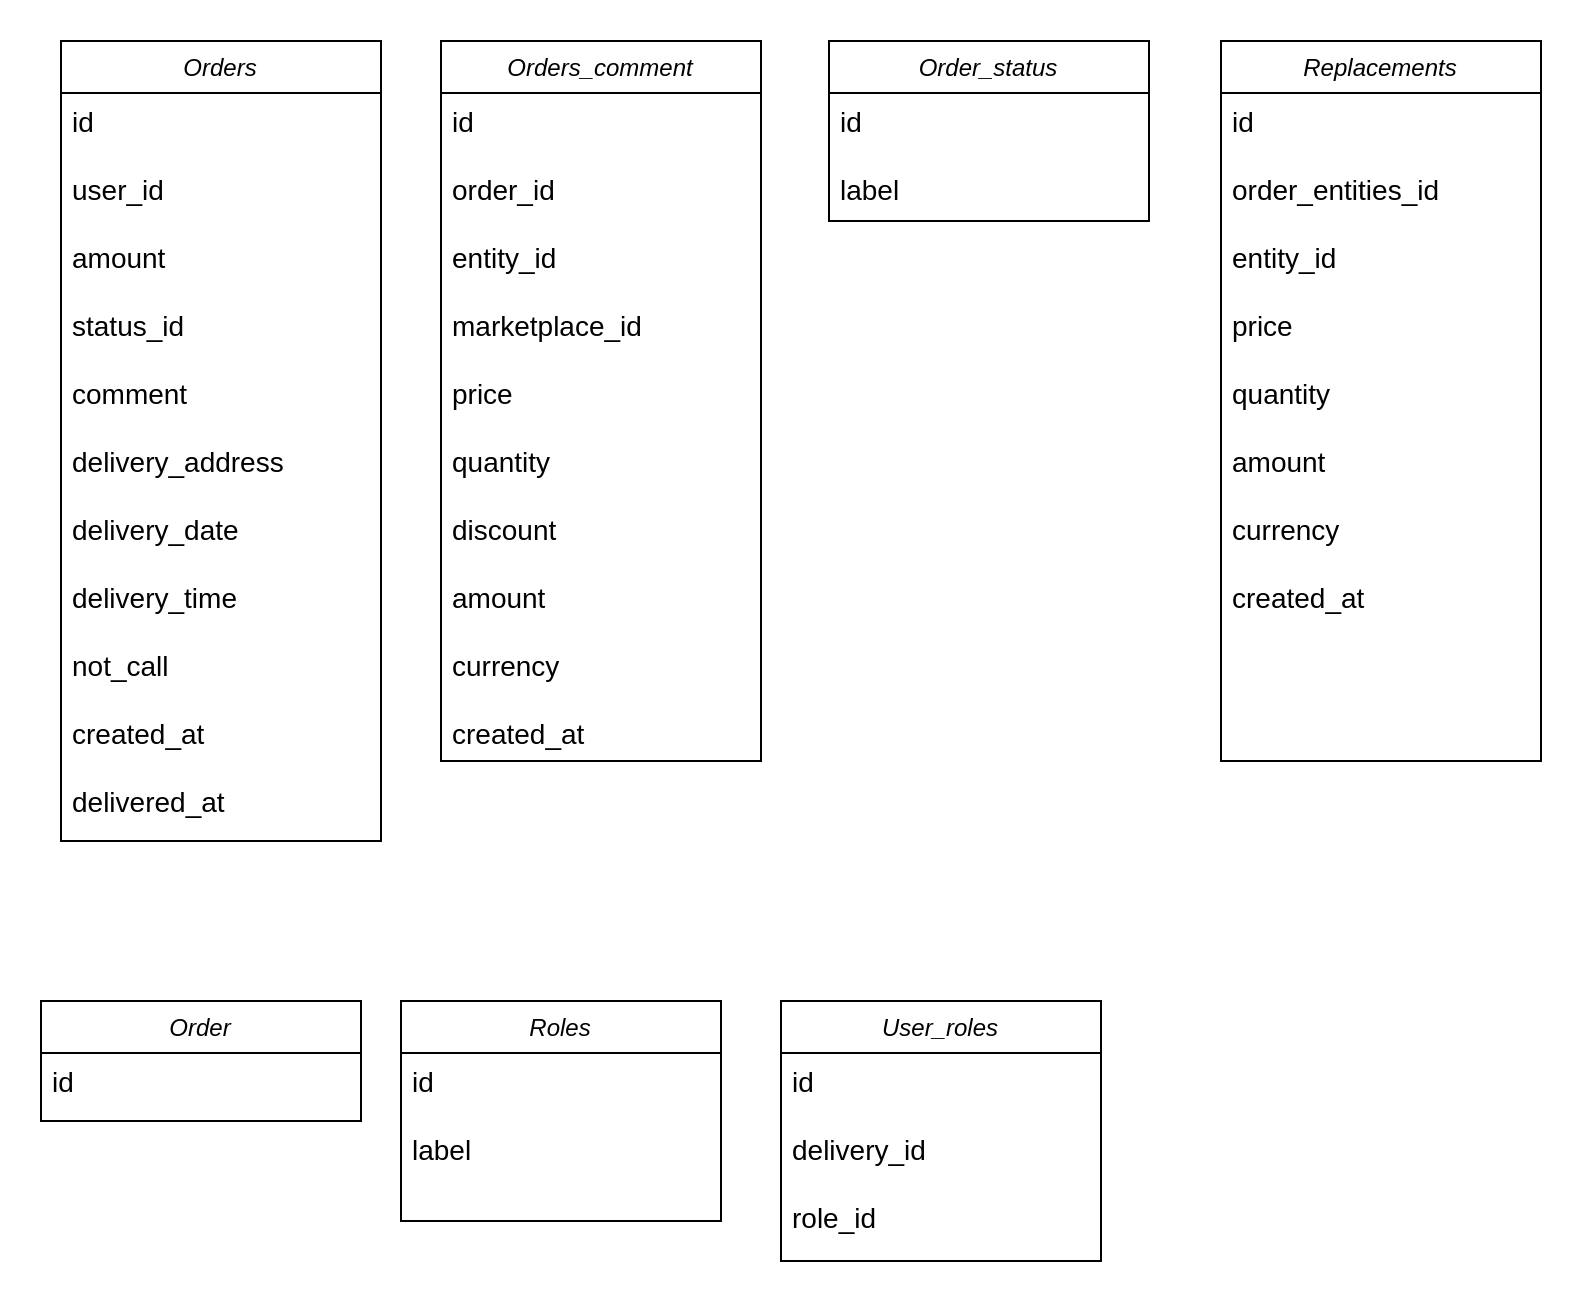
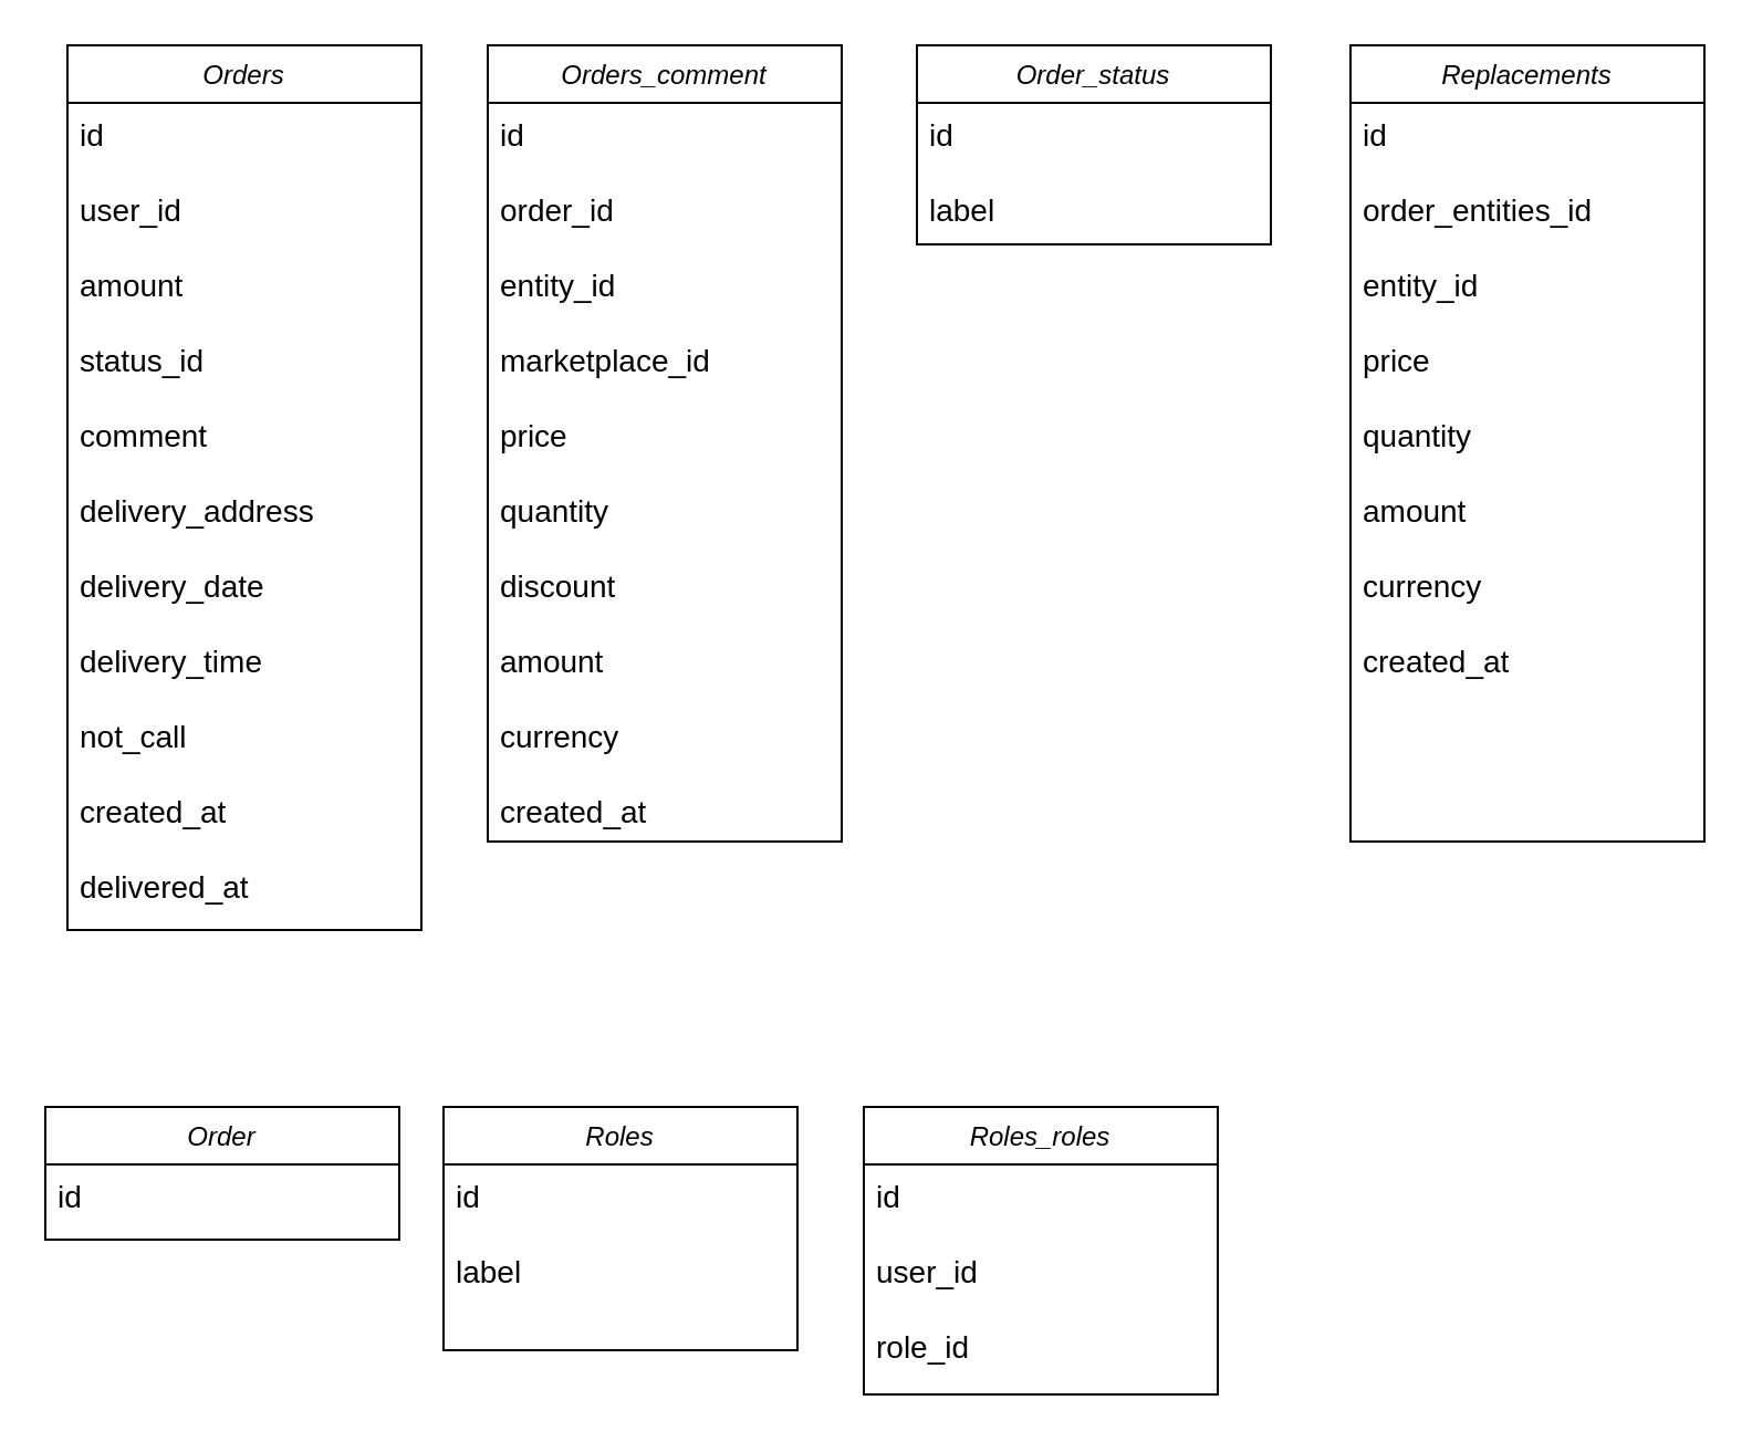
  <mxCell id="0" />
  <mxCell id="1" parent="0" />
  <mxCell id="2" value="Orders" style="swimlane;fontStyle=2;align=center;verticalAlign=top;childLayout=stackLayout;horizontal=1;startSize=26;horizontalStack=0;resizeParent=1;resizeLast=0;collapsible=1;marginBottom=0;rounded=0;shadow=0;strokeWidth=1;" parent="1" vertex="1"><mxGeometry x="30" y="20" width="160" height="400" as="geometry"><mxRectangle x="100" y="120" width="160" height="26" as="alternateBounds" /></mxGeometry></mxCell>
  <mxCell id="3" value="id&#10;&#10;user_id&#10;&#10;amount&#10;&#10;status_id&#10;&#10;comment&#10;&#10;delivery_address&#10;&#10;delivery_date&#10;&#10;delivery_time&#10;&#10;not_call&#10;&#10;created_at &#10;&#10;delivered_at&#10; " style="text;align=left;verticalAlign=top;spacingLeft=4;spacingRight=4;overflow=hidden;rotatable=0;points=[[0,0.5],[1,0.5]];portConstraint=eastwest;rounded=0;shadow=0;html=0;fontSize=14;fontStyle=0" parent="2" vertex="1"><mxGeometry y="26" width="160" height="374" as="geometry" /></mxCell>
  <mxCell id="4" value="Orders_comment" style="swimlane;fontStyle=2;align=center;verticalAlign=top;childLayout=stackLayout;horizontal=1;startSize=26;horizontalStack=0;resizeParent=1;resizeLast=0;collapsible=1;marginBottom=0;rounded=0;shadow=0;strokeWidth=1;" vertex="1" parent="1"><mxGeometry x="220" y="20" width="160" height="360" as="geometry"><mxRectangle x="100" y="120" width="160" height="26" as="alternateBounds" /></mxGeometry></mxCell>
  <mxCell id="5" value="id&#10;&#10;order_id&#10;&#10;entity_id&#10;&#10;marketplace_id &#10;&#10;price   &#10;&#10;quantity &#10;&#10;discount&#10;&#10;amount &#10;&#10;currency  &#10;&#10;created_at   " style="text;align=left;verticalAlign=top;spacingLeft=4;spacingRight=4;overflow=hidden;rotatable=0;points=[[0,0.5],[1,0.5]];portConstraint=eastwest;rounded=0;shadow=0;html=0;fontSize=14;fontStyle=0" vertex="1" parent="4"><mxGeometry y="26" width="160" height="334" as="geometry" /></mxCell>
  <mxCell id="6" value="Order_status" style="swimlane;fontStyle=2;align=center;verticalAlign=top;childLayout=stackLayout;horizontal=1;startSize=26;horizontalStack=0;resizeParent=1;resizeLast=0;collapsible=1;marginBottom=0;rounded=0;shadow=0;strokeWidth=1;" vertex="1" parent="1"><mxGeometry x="414" y="20" width="160" height="90" as="geometry"><mxRectangle x="100" y="120" width="160" height="26" as="alternateBounds" /></mxGeometry></mxCell>
  <mxCell id="7" value="id&#10;&#10;label " style="text;align=left;verticalAlign=top;spacingLeft=4;spacingRight=4;overflow=hidden;rotatable=0;points=[[0,0.5],[1,0.5]];portConstraint=eastwest;rounded=0;shadow=0;html=0;fontSize=14;fontStyle=0" vertex="1" parent="6"><mxGeometry y="26" width="160" height="64" as="geometry" /></mxCell>
  <mxCell id="8" value="Order" style="swimlane;fontStyle=2;align=center;verticalAlign=top;childLayout=stackLayout;horizontal=1;startSize=26;horizontalStack=0;resizeParent=1;resizeLast=0;collapsible=1;marginBottom=0;rounded=0;shadow=0;strokeWidth=1;" vertex="1" parent="1"><mxGeometry x="20" y="500" width="160" height="60" as="geometry"><mxRectangle x="100" y="120" width="160" height="26" as="alternateBounds" /></mxGeometry></mxCell>
  <mxCell id="9" value="id" style="text;align=left;verticalAlign=top;spacingLeft=4;spacingRight=4;overflow=hidden;rotatable=0;points=[[0,0.5],[1,0.5]];portConstraint=eastwest;rounded=0;shadow=0;html=0;fontSize=14;fontStyle=0" vertex="1" parent="8"><mxGeometry y="26" width="160" height="30" as="geometry" /></mxCell>
  <mxCell id="10" value="Roles" style="swimlane;fontStyle=2;align=center;verticalAlign=top;childLayout=stackLayout;horizontal=1;startSize=26;horizontalStack=0;resizeParent=1;resizeLast=0;collapsible=1;marginBottom=0;rounded=0;shadow=0;strokeWidth=1;" vertex="1" parent="1"><mxGeometry x="200" y="500" width="160" height="110" as="geometry"><mxRectangle x="100" y="120" width="160" height="26" as="alternateBounds" /></mxGeometry></mxCell>
  <mxCell id="11" value="id&#10;&#10;label" style="text;align=left;verticalAlign=top;spacingLeft=4;spacingRight=4;overflow=hidden;rotatable=0;points=[[0,0.5],[1,0.5]];portConstraint=eastwest;rounded=0;shadow=0;html=0;fontSize=14;fontStyle=0" vertex="1" parent="10"><mxGeometry y="26" width="160" height="74" as="geometry" /></mxCell>
- <mxCell id="12" value="User_roles" style="swimlane;fontStyle=2;align=center;verticalAlign=top;childLayout=stackLayout;horizontal=1;startSize=26;horizontalStack=0;resizeParent=1;resizeLast=0;collapsible=1;marginBottom=0;rounded=0;shadow=0;strokeWidth=1;" vertex="1" parent="1"><mxGeometry x="390" y="500" width="160" height="130" as="geometry"><mxRectangle x="100" y="120" width="160" height="26" as="alternateBounds" /></mxGeometry></mxCell>
- <mxCell id="13" value="id&#10;&#10;delivery_id&#10;&#10;role_id" style="text;align=left;verticalAlign=top;spacingLeft=4;spacingRight=4;overflow=hidden;rotatable=0;points=[[0,0.5],[1,0.5]];portConstraint=eastwest;rounded=0;shadow=0;html=0;fontSize=14;fontStyle=0" vertex="1" parent="12"><mxGeometry y="26" width="160" height="104" as="geometry" /></mxCell>
+ <mxCell id="12" value="Roles_roles" style="swimlane;fontStyle=2;align=center;verticalAlign=top;childLayout=stackLayout;horizontal=1;startSize=26;horizontalStack=0;resizeParent=1;resizeLast=0;collapsible=1;marginBottom=0;rounded=0;shadow=0;strokeWidth=1;" vertex="1" parent="1"><mxGeometry x="390" y="500" width="160" height="130" as="geometry"><mxRectangle x="100" y="120" width="160" height="26" as="alternateBounds" /></mxGeometry></mxCell>
+ <mxCell id="13" value="id&#10;&#10;user_id&#10;&#10;role_id" style="text;align=left;verticalAlign=top;spacingLeft=4;spacingRight=4;overflow=hidden;rotatable=0;points=[[0,0.5],[1,0.5]];portConstraint=eastwest;rounded=0;shadow=0;html=0;fontSize=14;fontStyle=0" vertex="1" parent="12"><mxGeometry y="26" width="160" height="104" as="geometry" /></mxCell>
  <mxCell id="14" value="Replacements" style="swimlane;fontStyle=2;align=center;verticalAlign=top;childLayout=stackLayout;horizontal=1;startSize=26;horizontalStack=0;resizeParent=1;resizeLast=0;collapsible=1;marginBottom=0;rounded=0;shadow=0;strokeWidth=1;" vertex="1" parent="1"><mxGeometry x="610" y="20" width="160" height="360" as="geometry"><mxRectangle x="100" y="120" width="160" height="26" as="alternateBounds" /></mxGeometry></mxCell>
  <mxCell id="15" value="id&#10;&#10;order_entities_id&#10;&#10;entity_id&#10;&#10;price   &#10;&#10;quantity &#10;&#10;amount &#10;&#10;currency  &#10;&#10;created_at   " style="text;align=left;verticalAlign=top;spacingLeft=4;spacingRight=4;overflow=hidden;rotatable=0;points=[[0,0.5],[1,0.5]];portConstraint=eastwest;rounded=0;shadow=0;html=0;fontSize=14;fontStyle=0" vertex="1" parent="14"><mxGeometry y="26" width="160" height="334" as="geometry" /></mxCell>
